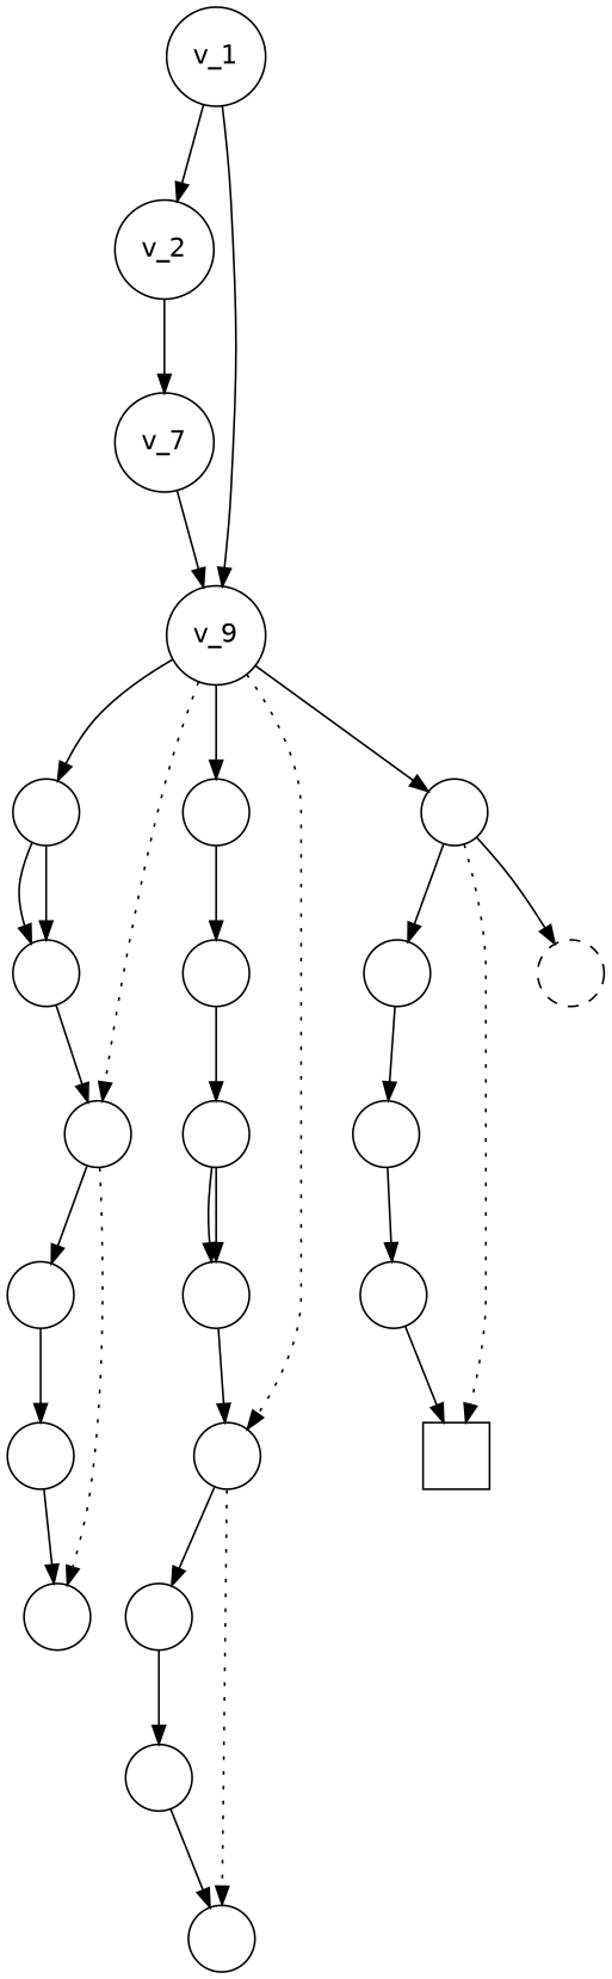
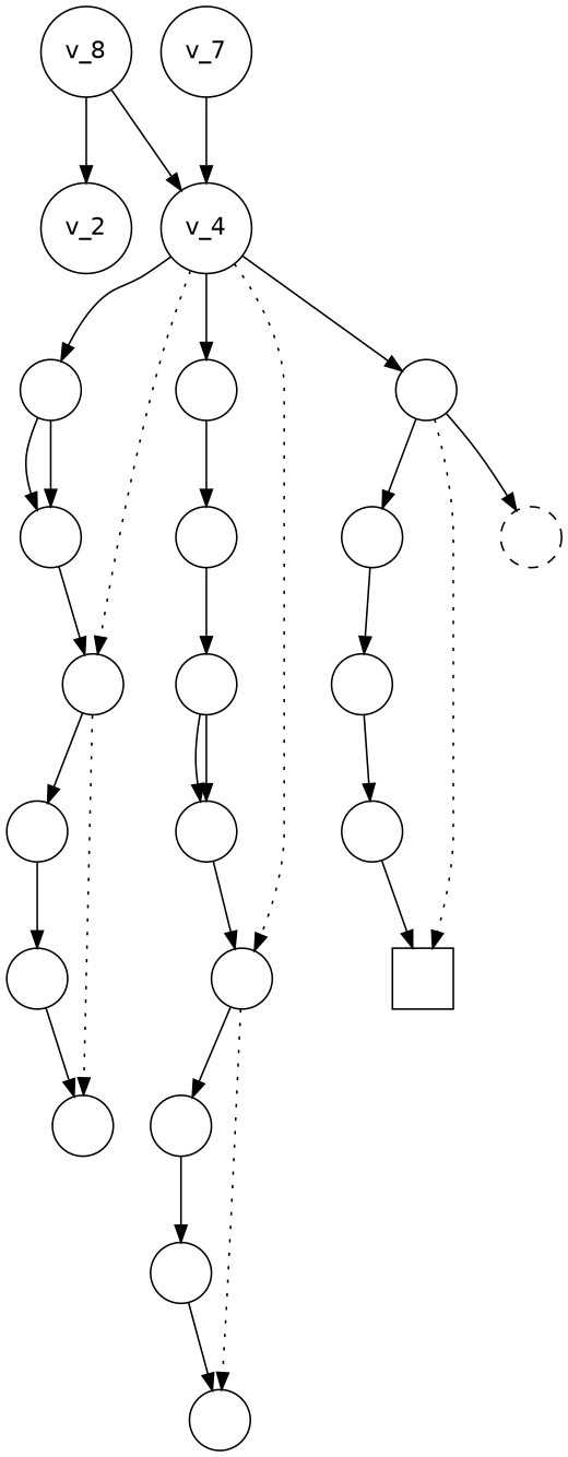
  digraph {
    fontname="DejaVu Sans"
    rankdir=TB
    node [fontname="DejaVu Sans" shape=circle style=state]
    edge [fontname="DejaVu Sans" texlbl="$\varepsilon$"]
-   v_1 [style="state,initial" width=0.5]
+   v_1 [style="state,initial" width=0.5 label=v_8]
    v_2 [width=0.5]
-   v_4 [style="state,accepting" width=0.5 label=v_9]
+   v_4 [style="state,accepting" width=0.5]
    n4 [label=v_7 width=0.5]
    n5 [label=" " texlbl="$v_5$" width=0.5]
    n6 [label=" " texlbl="$v_7$" width=0.5]
    n7 [label=" " texlbl="$v_{11}$" width=0.5]
    n8 [label=" " texlbl="$v_{15}$" width=0.5]
    n9 [label=" " texlbl="$v_{19}$" width=0.5]
    n10 [label=" " texlbl="$v_6$" width=0.5]
    n11 [label=" " texlbl="$v_8$" width=0.5]
    n12 [label=" " style="state,accepting" texlbl="$v_{10}$" width=0.5]
    n13 [label=" " texlbl="$v_{12}$" width=0.5]
    n14 [label=" " texlbl="$v_{16}$" width=0.5]
    n15 [label=" " style="state,accepting" texlbl="$v_{18}$" width=0.5]
    n16 [label=" " texlbl="$v_{20}$" width=0.5]
    n17 [label=" " shape=rect style="state,accepting" texlbl="$v_{23}$" width=0.5]
    n18 [label=" " style=dashed texlbl="$v_{24}$" width=0.5]
    n19 [label=" " texlbl="$v_9$" width=0.5]
    n20 [label=" " texlbl="$v_{13}$" width=0.5]
    n21 [label=" " texlbl="$v_{14}$" width=0.5]
    n22 [label=" " texlbl="$v_{17}$" width=0.5]
    n23 [label=" " texlbl="$v_{21}$" width=0.5]
    n24 [label=" " texlbl="$v_{22}$" width=0.5]
    v_1 -> v_2 [label=" "]
    v_1 -> v_4 [label=" " style=solid texlbl="$P$"]
-   v_2 -> n4 [label=" " texlbl="$\quad\quad\code{class('\bslash{}Irc\bslash{}Server')}\quad\quad$"]
    v_4 -> n5 [label=" "]
    v_4 -> n6 [label=" " style=dotted texlbl="$P_\code{message}$"]
    v_4 -> n7 [label=" "]
    v_4 -> n8 [label=" " style=dotted texlbl="$P_\code{ping}$"]
    v_4 -> n9 [label=" " texlbl="$\quad P_\m{D} = \neg P_\code{message} \land \neg P_\code{ping}$"]
    n4 -> v_4 [label=" "]
    n5 -> n10 [label=" " texlbl="$\quad\code{/\^\empty privmessage .+/}\quad$"]
    n5 -> n10 [label=" " texlbl="$\quad\code{/\^\empty message .+/}\quad$"]
    n6 -> n11 [label=" "]
    n6 -> n12 [label=" " style=dotted texlbl="$Q_\code{message}$"]
    n7 -> n13 [label=" " texlbl="$\quad\code{/\^\empty ping\$/}$"]
    n8 -> n14 [label=" "]
    n8 -> n15 [label=" " style=dotted texlbl="$Q_\code{ping}$"]
    n9 -> n16 [label=" " texlbl="$\quad\quad\code{\bslash{}Irc\bslash{}Excep...  e}\quad$"]
    n9 -> n17 [label=" " style=dotted texlbl="$T_\m{D}$"]
    n9 -> n18 [label=" " texlbl="$\quad\neg \code{\bslash{}Irc\bslash{}Excep... e}$"]
    n10 -> n6 [label=" "]
    n11 -> n19 [label=" " texlbl="$\code{1..}$"]
    n13 -> n20 [label=" "]
    n14 -> n22 [label=" " texlbl="$\code{1..}$"]
    n16 -> n23 [label=" "]
    n19 -> n12 [label=" "]
    n20 -> n21 [label=" " texlbl="$\quad\code{\$server->buf... >= 0}$"]
    n20 -> n21 [label=" " texlbl="$\quad\code{network...() > 0}$"]
    n21 -> n8 [label=" "]
    n22 -> n15 [label=" "]
    n23 -> n24 [label=" " texlbl="$\quad\code{400..491}$"]
    n24 -> n17 [label=" "]
  }
